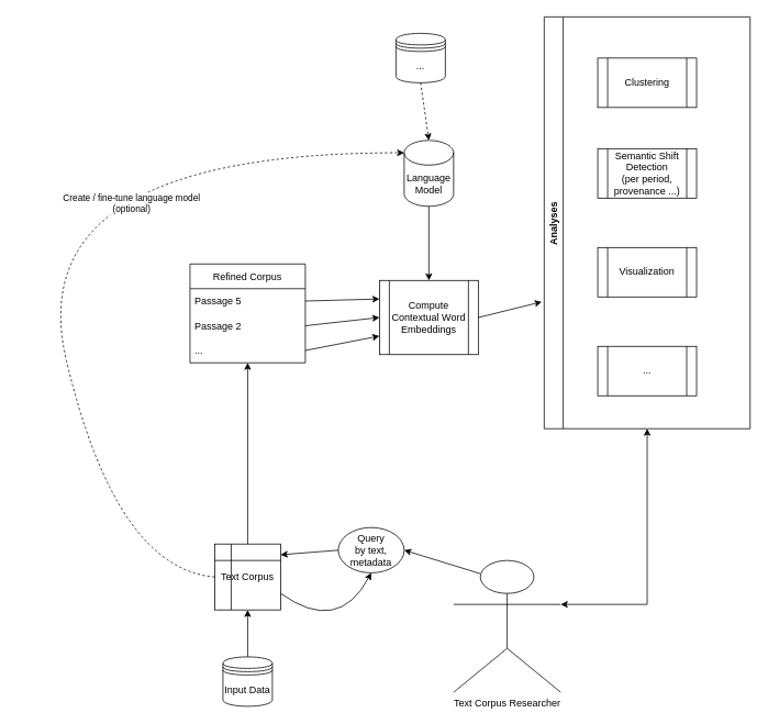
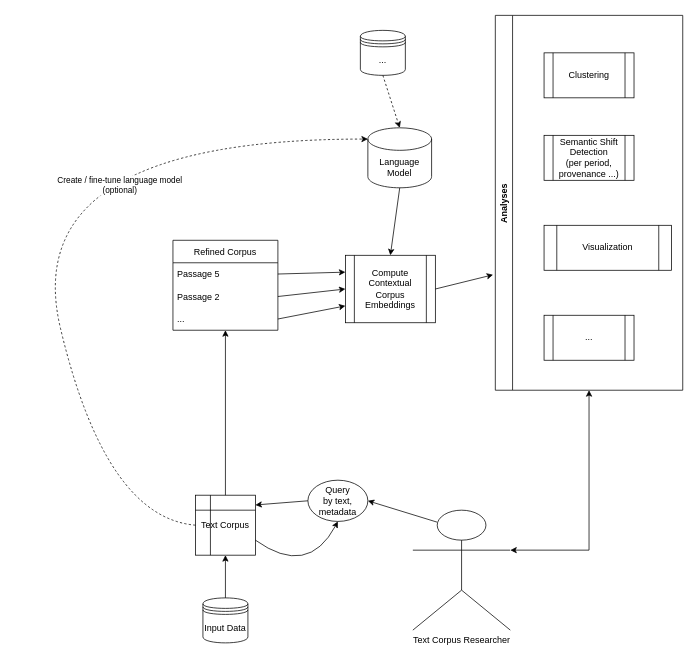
  <mxCell id="0" />
  <mxCell id="1" parent="0" />
  <mxCell id="2" value="Refined Corpus" style="swimlane;fontStyle=0;childLayout=stackLayout;horizontal=1;startSize=30;horizontalStack=0;resizeParent=1;resizeParentMax=0;resizeLast=0;collapsible=1;marginBottom=0;" parent="1" vertex="1"><mxGeometry x="230" y="320" width="140" height="120" as="geometry" /></mxCell>
  <mxCell id="3" value="Passage 5" style="text;strokeColor=none;fillColor=none;align=left;verticalAlign=middle;spacingLeft=4;spacingRight=4;overflow=hidden;points=[[0,0.5],[1,0.5]];portConstraint=eastwest;rotatable=0;" parent="2" vertex="1"><mxGeometry y="30" width="140" height="30" as="geometry" /></mxCell>
  <mxCell id="4" value="Passage 2" style="text;strokeColor=none;fillColor=none;align=left;verticalAlign=middle;spacingLeft=4;spacingRight=4;overflow=hidden;points=[[0,0.5],[1,0.5]];portConstraint=eastwest;rotatable=0;" parent="2" vertex="1"><mxGeometry y="60" width="140" height="30" as="geometry" /></mxCell>
  <mxCell id="5" value="..." style="text;strokeColor=none;fillColor=none;align=left;verticalAlign=middle;spacingLeft=4;spacingRight=4;overflow=hidden;points=[[0,0.5],[1,0.5]];portConstraint=eastwest;rotatable=0;" parent="2" vertex="1"><mxGeometry y="90" width="140" height="30" as="geometry" /></mxCell>
- <mxCell id="6" value="Compute Contextual Word Embeddings" style="shape=process;whiteSpace=wrap;html=1;backgroundOutline=1;" parent="1" vertex="1"><mxGeometry x="460" y="340" width="120" height="90" as="geometry" /></mxCell>
+ <mxCell id="6" value="Compute Contextual Corpus Embeddings" style="shape=process;whiteSpace=wrap;html=1;backgroundOutline=1;" parent="1" vertex="1"><mxGeometry x="460" y="340" width="120" height="90" as="geometry" /></mxCell>
  <mxCell id="7" value="" style="endArrow=classic;html=1;rounded=0;exitX=1;exitY=0.5;exitDx=0;exitDy=0;entryX=0;entryY=0.25;entryDx=0;entryDy=0;" parent="1" source="3" target="6" edge="1"><mxGeometry width="50" height="50" relative="1" as="geometry"><mxPoint x="740" y="410" as="sourcePoint" /><mxPoint x="790" y="360" as="targetPoint" /></mxGeometry></mxCell>
  <mxCell id="8" value="" style="endArrow=classic;html=1;rounded=0;exitX=1;exitY=0.5;exitDx=0;exitDy=0;entryX=0;entryY=0.5;entryDx=0;entryDy=0;" parent="1" source="4" target="6" edge="1"><mxGeometry width="50" height="50" relative="1" as="geometry"><mxPoint x="380" y="365" as="sourcePoint" /><mxPoint x="410" y="372.5" as="targetPoint" /></mxGeometry></mxCell>
  <mxCell id="9" value="" style="endArrow=classic;html=1;rounded=0;exitX=1;exitY=0.5;exitDx=0;exitDy=0;entryX=0;entryY=0.75;entryDx=0;entryDy=0;" parent="1" source="5" target="6" edge="1"><mxGeometry width="50" height="50" relative="1" as="geometry"><mxPoint x="390" y="375" as="sourcePoint" /><mxPoint x="390" y="400" as="targetPoint" /></mxGeometry></mxCell>
  <mxCell id="10" value="Analyses" style="swimlane;horizontal=0;" parent="1" vertex="1"><mxGeometry x="660" y="20" width="250" height="500" as="geometry" /></mxCell>
  <mxCell id="11" value="Clustering" style="shape=process;whiteSpace=wrap;html=1;backgroundOutline=1;" parent="10" vertex="1"><mxGeometry x="65" y="50" width="120" height="60" as="geometry" /></mxCell>
- <mxCell id="12" value="Visualization" style="shape=process;whiteSpace=wrap;html=1;backgroundOutline=1;" parent="10" vertex="1"><mxGeometry x="65" y="280" width="120" height="60" as="geometry" /></mxCell>
+ <mxCell id="12" value="Visualization" style="shape=process;whiteSpace=wrap;html=1;backgroundOutline=1;" parent="10" vertex="1"><mxGeometry x="65" y="280" width="170" height="60" as="geometry" /></mxCell>
  <mxCell id="13" value="Semantic Shift Detection&lt;br&gt;(per period, provenance ...)" style="shape=process;whiteSpace=wrap;html=1;backgroundOutline=1;" parent="10" vertex="1"><mxGeometry x="65" y="160" width="120" height="60" as="geometry" /></mxCell>
  <mxCell id="14" value="..." style="shape=process;whiteSpace=wrap;html=1;backgroundOutline=1;" parent="10" vertex="1"><mxGeometry x="65" y="400" width="120" height="60" as="geometry" /></mxCell>
  <mxCell id="15" value="Text Corpus Researcher" style="shape=umlActor;verticalLabelPosition=bottom;verticalAlign=top;html=1;outlineConnect=0;" parent="1" vertex="1"><mxGeometry x="550" y="680" width="130" height="160" as="geometry" /></mxCell>
  <mxCell id="16" value="Text Corpus" style="shape=internalStorage;whiteSpace=wrap;html=1;backgroundOutline=1;" parent="1" vertex="1"><mxGeometry x="260" y="660" width="80" height="80" as="geometry" /></mxCell>
  <mxCell id="17" value="Query&lt;br&gt;by text, metadata" style="ellipse;whiteSpace=wrap;html=1;" parent="1" vertex="1"><mxGeometry x="410" y="640" width="80" height="55" as="geometry" /></mxCell>
  <mxCell id="18" value="" style="endArrow=classic;html=1;rounded=0;exitX=0.25;exitY=0.1;exitDx=0;exitDy=0;exitPerimeter=0;entryX=1;entryY=0.5;entryDx=0;entryDy=0;" parent="1" source="15" target="17" edge="1"><mxGeometry width="50" height="50" relative="1" as="geometry"><mxPoint x="420" y="410" as="sourcePoint" /><mxPoint x="470" y="360" as="targetPoint" /></mxGeometry></mxCell>
  <mxCell id="19" value="" style="endArrow=classic;html=1;rounded=0;entryX=1;entryY=0.163;entryDx=0;entryDy=0;entryPerimeter=0;exitX=0;exitY=0.5;exitDx=0;exitDy=0;" parent="1" source="17" target="16" edge="1"><mxGeometry width="50" height="50" relative="1" as="geometry"><mxPoint x="390" y="725" as="sourcePoint" /><mxPoint x="440" y="675" as="targetPoint" /></mxGeometry></mxCell>
  <mxCell id="20" value="" style="endArrow=classic;html=1;rounded=0;exitX=0.5;exitY=0;exitDx=0;exitDy=0;entryX=0.5;entryY=1;entryDx=0;entryDy=0;" parent="1" source="16" target="2" edge="1"><mxGeometry width="50" height="50" relative="1" as="geometry"><mxPoint x="420" y="410" as="sourcePoint" /><mxPoint x="470" y="360" as="targetPoint" /></mxGeometry></mxCell>
  <mxCell id="21" value="" style="endArrow=classic;html=1;rounded=0;entryX=-0.012;entryY=0.692;entryDx=0;entryDy=0;entryPerimeter=0;exitX=1;exitY=0.5;exitDx=0;exitDy=0;" parent="1" source="6" target="10" edge="1"><mxGeometry width="50" height="50" relative="1" as="geometry"><mxPoint x="420" y="530" as="sourcePoint" /><mxPoint x="470" y="480" as="targetPoint" /></mxGeometry></mxCell>
  <mxCell id="22" value="" style="endArrow=classic;html=1;rounded=0;edgeStyle=orthogonalEdgeStyle;entryX=1;entryY=0.333;entryDx=0;entryDy=0;entryPerimeter=0;startArrow=classic;startFill=1;exitX=0.5;exitY=1;exitDx=0;exitDy=0;" parent="1" source="10" target="15" edge="1"><mxGeometry width="50" height="50" relative="1" as="geometry"><mxPoint x="660" y="460" as="sourcePoint" /><mxPoint x="470" y="480" as="targetPoint" /></mxGeometry></mxCell>
- <mxCell id="23" value="Language Model" style="shape=cylinder3;whiteSpace=wrap;html=1;boundedLbl=1;backgroundOutline=1;size=15;" parent="1" vertex="1"><mxGeometry x="490" y="170" width="60" height="80" as="geometry" /></mxCell>
+ <mxCell id="23" value="Language Model" style="shape=cylinder3;whiteSpace=wrap;html=1;boundedLbl=1;backgroundOutline=1;size=15;" parent="1" vertex="1"><mxGeometry x="490" y="170" width="85" height="80" as="geometry" /></mxCell>
  <mxCell id="24" value="" style="endArrow=classic;html=1;rounded=0;exitX=0.5;exitY=1;exitDx=0;exitDy=0;exitPerimeter=0;entryX=0.5;entryY=0;entryDx=0;entryDy=0;" parent="1" source="23" target="6" edge="1"><mxGeometry width="50" height="50" relative="1" as="geometry"><mxPoint x="330" y="390" as="sourcePoint" /><mxPoint x="380" y="340" as="targetPoint" /></mxGeometry></mxCell>
  <mxCell id="25" value="" style="curved=1;endArrow=classic;html=1;rounded=0;exitX=0;exitY=0.5;exitDx=0;exitDy=0;entryX=0;entryY=0;entryDx=0;entryDy=15;entryPerimeter=0;dashed=1;" parent="1" source="16" target="23" edge="1"><mxGeometry width="50" height="50" relative="1" as="geometry"><mxPoint x="330" y="390" as="sourcePoint" /><mxPoint x="380" y="340" as="targetPoint" /><Array as="points"><mxPoint x="140" y="690" /><mxPoint x="20" y="185" /></Array></mxGeometry></mxCell>
  <mxCell id="26" value="Create / fine-tune language model &lt;br&gt;(optional)" style="edgeLabel;html=1;align=center;verticalAlign=middle;resizable=0;points=[];" parent="25" vertex="1" connectable="0"><mxGeometry x="0.403" y="-61" relative="1" as="geometry"><mxPoint as="offset" /></mxGeometry></mxCell>
  <mxCell id="27" value="Input Data" style="shape=datastore;whiteSpace=wrap;html=1;" vertex="1" parent="1"><mxGeometry x="270" y="797" width="60" height="60" as="geometry" /></mxCell>
  <mxCell id="28" value="" style="endArrow=classic;html=1;exitX=0.5;exitY=0;exitDx=0;exitDy=0;entryX=0.5;entryY=1;entryDx=0;entryDy=0;" edge="1" parent="1" source="27" target="16"><mxGeometry width="50" height="50" relative="1" as="geometry"><mxPoint x="450" y="590" as="sourcePoint" /><mxPoint x="500" y="540" as="targetPoint" /></mxGeometry></mxCell>
  <mxCell id="29" value="" style="curved=1;endArrow=classic;html=1;exitX=1;exitY=0.75;exitDx=0;exitDy=0;entryX=0.5;entryY=1;entryDx=0;entryDy=0;" edge="1" parent="1" source="16" target="17"><mxGeometry width="50" height="50" relative="1" as="geometry"><mxPoint x="450" y="590" as="sourcePoint" /><mxPoint x="450" y="700" as="targetPoint" /><Array as="points"><mxPoint x="410" y="770" /></Array></mxGeometry></mxCell>
  <mxCell id="30" value="..." style="shape=datastore;whiteSpace=wrap;html=1;" vertex="1" parent="1"><mxGeometry x="480" y="40" width="60" height="60" as="geometry" /></mxCell>
  <mxCell id="31" value="" style="endArrow=classic;html=1;dashed=1;entryX=0.5;entryY=0;entryDx=0;entryDy=0;entryPerimeter=0;exitX=0.5;exitY=1;exitDx=0;exitDy=0;" edge="1" parent="1" source="30" target="23"><mxGeometry width="50" height="50" relative="1" as="geometry"><mxPoint x="450" y="180" as="sourcePoint" /><mxPoint x="500" y="130" as="targetPoint" /></mxGeometry></mxCell>
